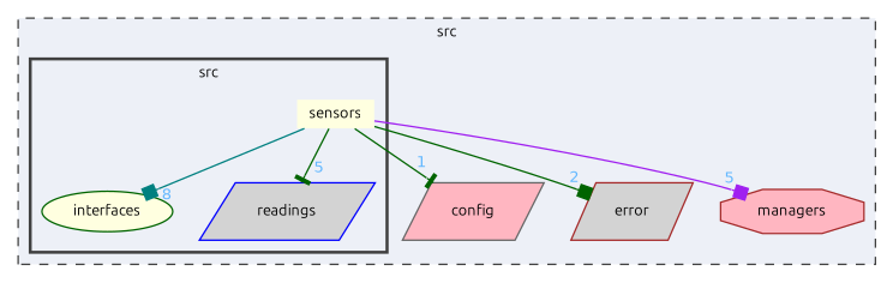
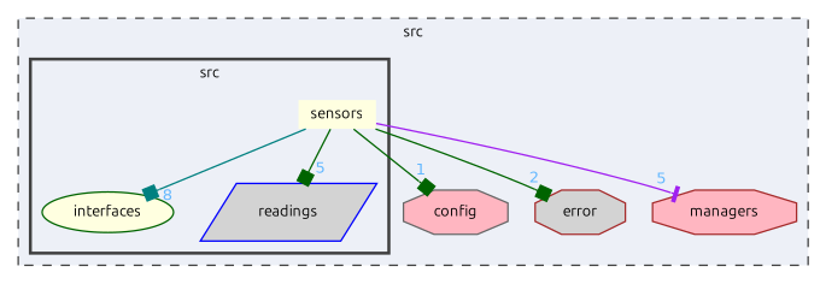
  digraph {
    compound=true
    fontname=Ubuntu
    node [color=brown fillcolor=lightyellow fontname=Ubuntu fontsize=10 shape=parallelogram style=filled]
    edge [arrowhead=tee color=darkgreen fontcolor=steelblue1 fontname=Ubuntu fontsize=10 headlabel=5 labeldistance=1.5 labelfontname=Helvetica labelfontsize=10]
    n1 [height=0.2 label=sensors shape=plaintext width=0.4]
    n2 [color=darkgreen height=0.2 label=interfaces shape=ellipse width=0.4]
    n3 [color=blue fillcolor=lightgrey height=0.2 label=readings width=0.4]
-   n4 [color=gray40 fillcolor=lightpink height=0.2 label=config width=0.4]
-   n5 [fillcolor=lightgrey height=0.2 label=error width=0.4]
+   n4 [color=gray40 fillcolor=lightpink height=0.2 label=config shape=octagon width=0.4]
+   n5 [fillcolor=lightgrey height=0.2 label=error shape=octagon width=0.4]
    n6 [fillcolor=lightpink height=0.2 label=managers shape=octagon width=0.4]
    subgraph cluster_1 {
      bgcolor="#edf0f7"
      fontsize=10
      label=src
      pencolor=grey25
      style="filled,dashed"
      n4
      n5
      n6
      subgraph cluster_2 {
        bgcolor="#edf0f7"
        fontsize=10
        label=src
        pencolor=grey25
        style="filled,bold"
        n1
        n2
        n3
      }
    }
    n1 -> n2 [arrowhead=box color=teal headlabel=8]
-   n1 -> n3
-   n1 -> n4 [headlabel=1]
+   n1 -> n3 [arrowhead=box]
+   n1 -> n4 [arrowhead=box headlabel=1]
    n1 -> n5 [arrowhead=box headlabel=2]
-   n1 -> n6 [arrowhead=box color=purple]
+   n1 -> n6 [color=purple]
  }
